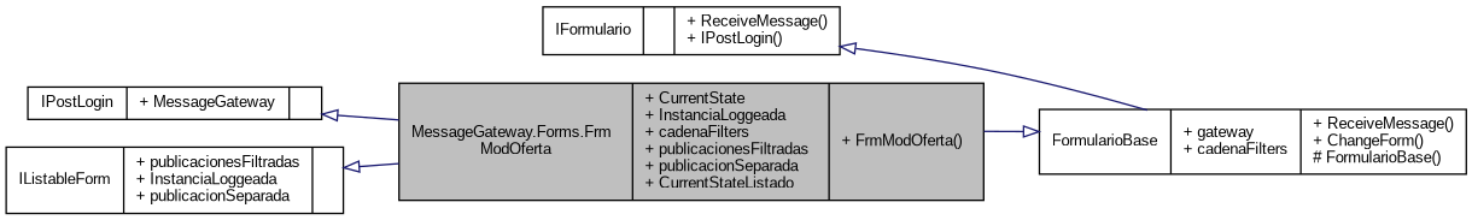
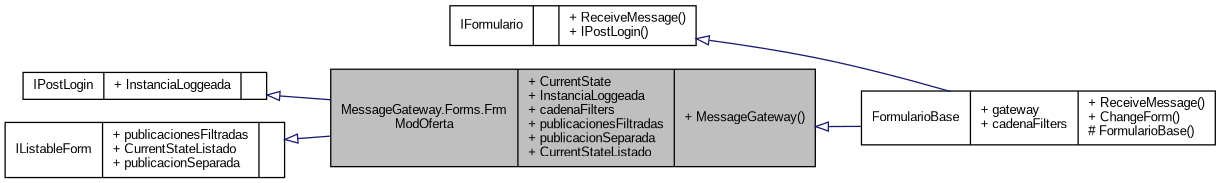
  digraph {
    fontname="Liberation Sans"
    rankdir=LR
    node [color=black fillcolor=white fontname="Liberation Sans" fontsize=10 shape=record style=filled]
    edge [arrowtail=onormal color=midnightblue dir=back fontname="Liberation Sans" fontsize=10 labelfontname=Helvetica labelfontsize=10 style=solid]
-   n1 [fillcolor=grey75 fontcolor=black height=0.2 label="{MessageGateway.Forms.Frm\lModOferta\n|+ CurrentState\l+ InstanciaLoggeada\l+ cadenaFilters\l+ publicacionesFiltradas\l+ publicacionSeparada\l+ CurrentStateListado\l|+ FrmModOferta()\l}" width=0.4]
+   n1 [fillcolor=grey75 fontcolor=black height=0.2 label="{MessageGateway.Forms.Frm\lModOferta\n|+ CurrentState\l+ InstanciaLoggeada\l+ cadenaFilters\l+ publicacionesFiltradas\l+ publicacionSeparada\l+ CurrentStateListado\l|+ MessageGateway()\l}" width=0.4]
    n2 [height=0.2 label="{FormularioBase\n|+ gateway\l+ cadenaFilters\l|+ ReceiveMessage()\l+ ChangeForm()\l# FormularioBase()\l}" width=0.4]
    n3 [height=0.2 label="{IFormulario\n||+ ReceiveMessage()\l+ IPostLogin()\l}" width=0.4]
-   n4 [height=0.2 label="{IPostLogin\n|+ MessageGateway\l|}" width=0.4]
-   n5 [height=0.2 label="{IListableForm\n|+ publicacionesFiltradas\l+ InstanciaLoggeada\l+ publicacionSeparada\l|}" width=0.4]
-   n2 -> n1
+   n4 [height=0.2 label="{IPostLogin\n|+ InstanciaLoggeada\l|}" width=0.4]
+   n5 [height=0.2 label="{IListableForm\n|+ publicacionesFiltradas\l+ CurrentStateListado\l+ publicacionSeparada\l|}" width=0.4]
+   n1 -> n2
    n3 -> n2
    n4 -> n1
    n5 -> n1
  }
